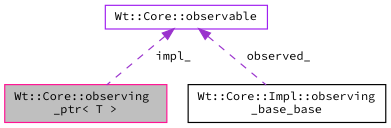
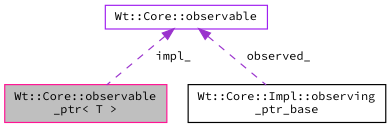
  digraph {
    fontname="Source Code Pro"
    node [fillcolor=white fontname="Source Code Pro" fontsize=10 shape=record style=filled]
    edge [color=darkorchid3 dir=back fontname="Source Code Pro" fontsize=10 labelfontname=Helvetica labelfontsize=10 style=dashed]
-   n1 [color=deeppink fillcolor=grey75 fontcolor=black height=0.2 label="Wt::Core::observing\l_ptr\< T \>" width=0.4]
-   n2 [color=black height=0.2 label="Wt::Core::Impl::observing\l_base_base" width=0.4]
+   n1 [color=deeppink fillcolor=grey75 fontcolor=black height=0.2 label="Wt::Core::observable\l_ptr\< T \>" width=0.4]
+   n2 [color=black height=0.2 label="Wt::Core::Impl::observing\l_ptr_base" width=0.4]
    n3 [color=purple height=0.2 label="Wt::Core::observable" width=0.4]
    n3 -> n1 [label=" impl_"]
    n3 -> n2 [label=" observed_"]
  }
